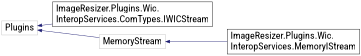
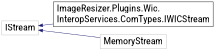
  digraph {
    fontname="Roboto Condensed"
    rankdir=LR
    node [color=grey75 fillcolor=white fontname="Roboto Condensed" fontsize=24 shape=record style=filled]
    edge [color=midnightblue dir=back fontname="Roboto Condensed" fontsize=24 labelfontname=Helvetica labelfontsize=24 style=solid]
-   n1 [height=0.2 label=Plugins width=0.4]
+   n1 [height=0.2 label=IStream width=0.4]
    n2 [color=black height=0.2 label="ImageResizer.Plugins.Wic.\lInteropServices.ComTypes.IWICStream" width=0.4]
    n3 [height=0.2 label=MemoryStream width=0.4]
-   n4 [color=black height=0.2 label="ImageResizer.Plugins.Wic.\lInteropServices.MemoryIStream" width=0.4]
    n1 -> n2
    n1 -> n3
-   n3 -> n4
  }
